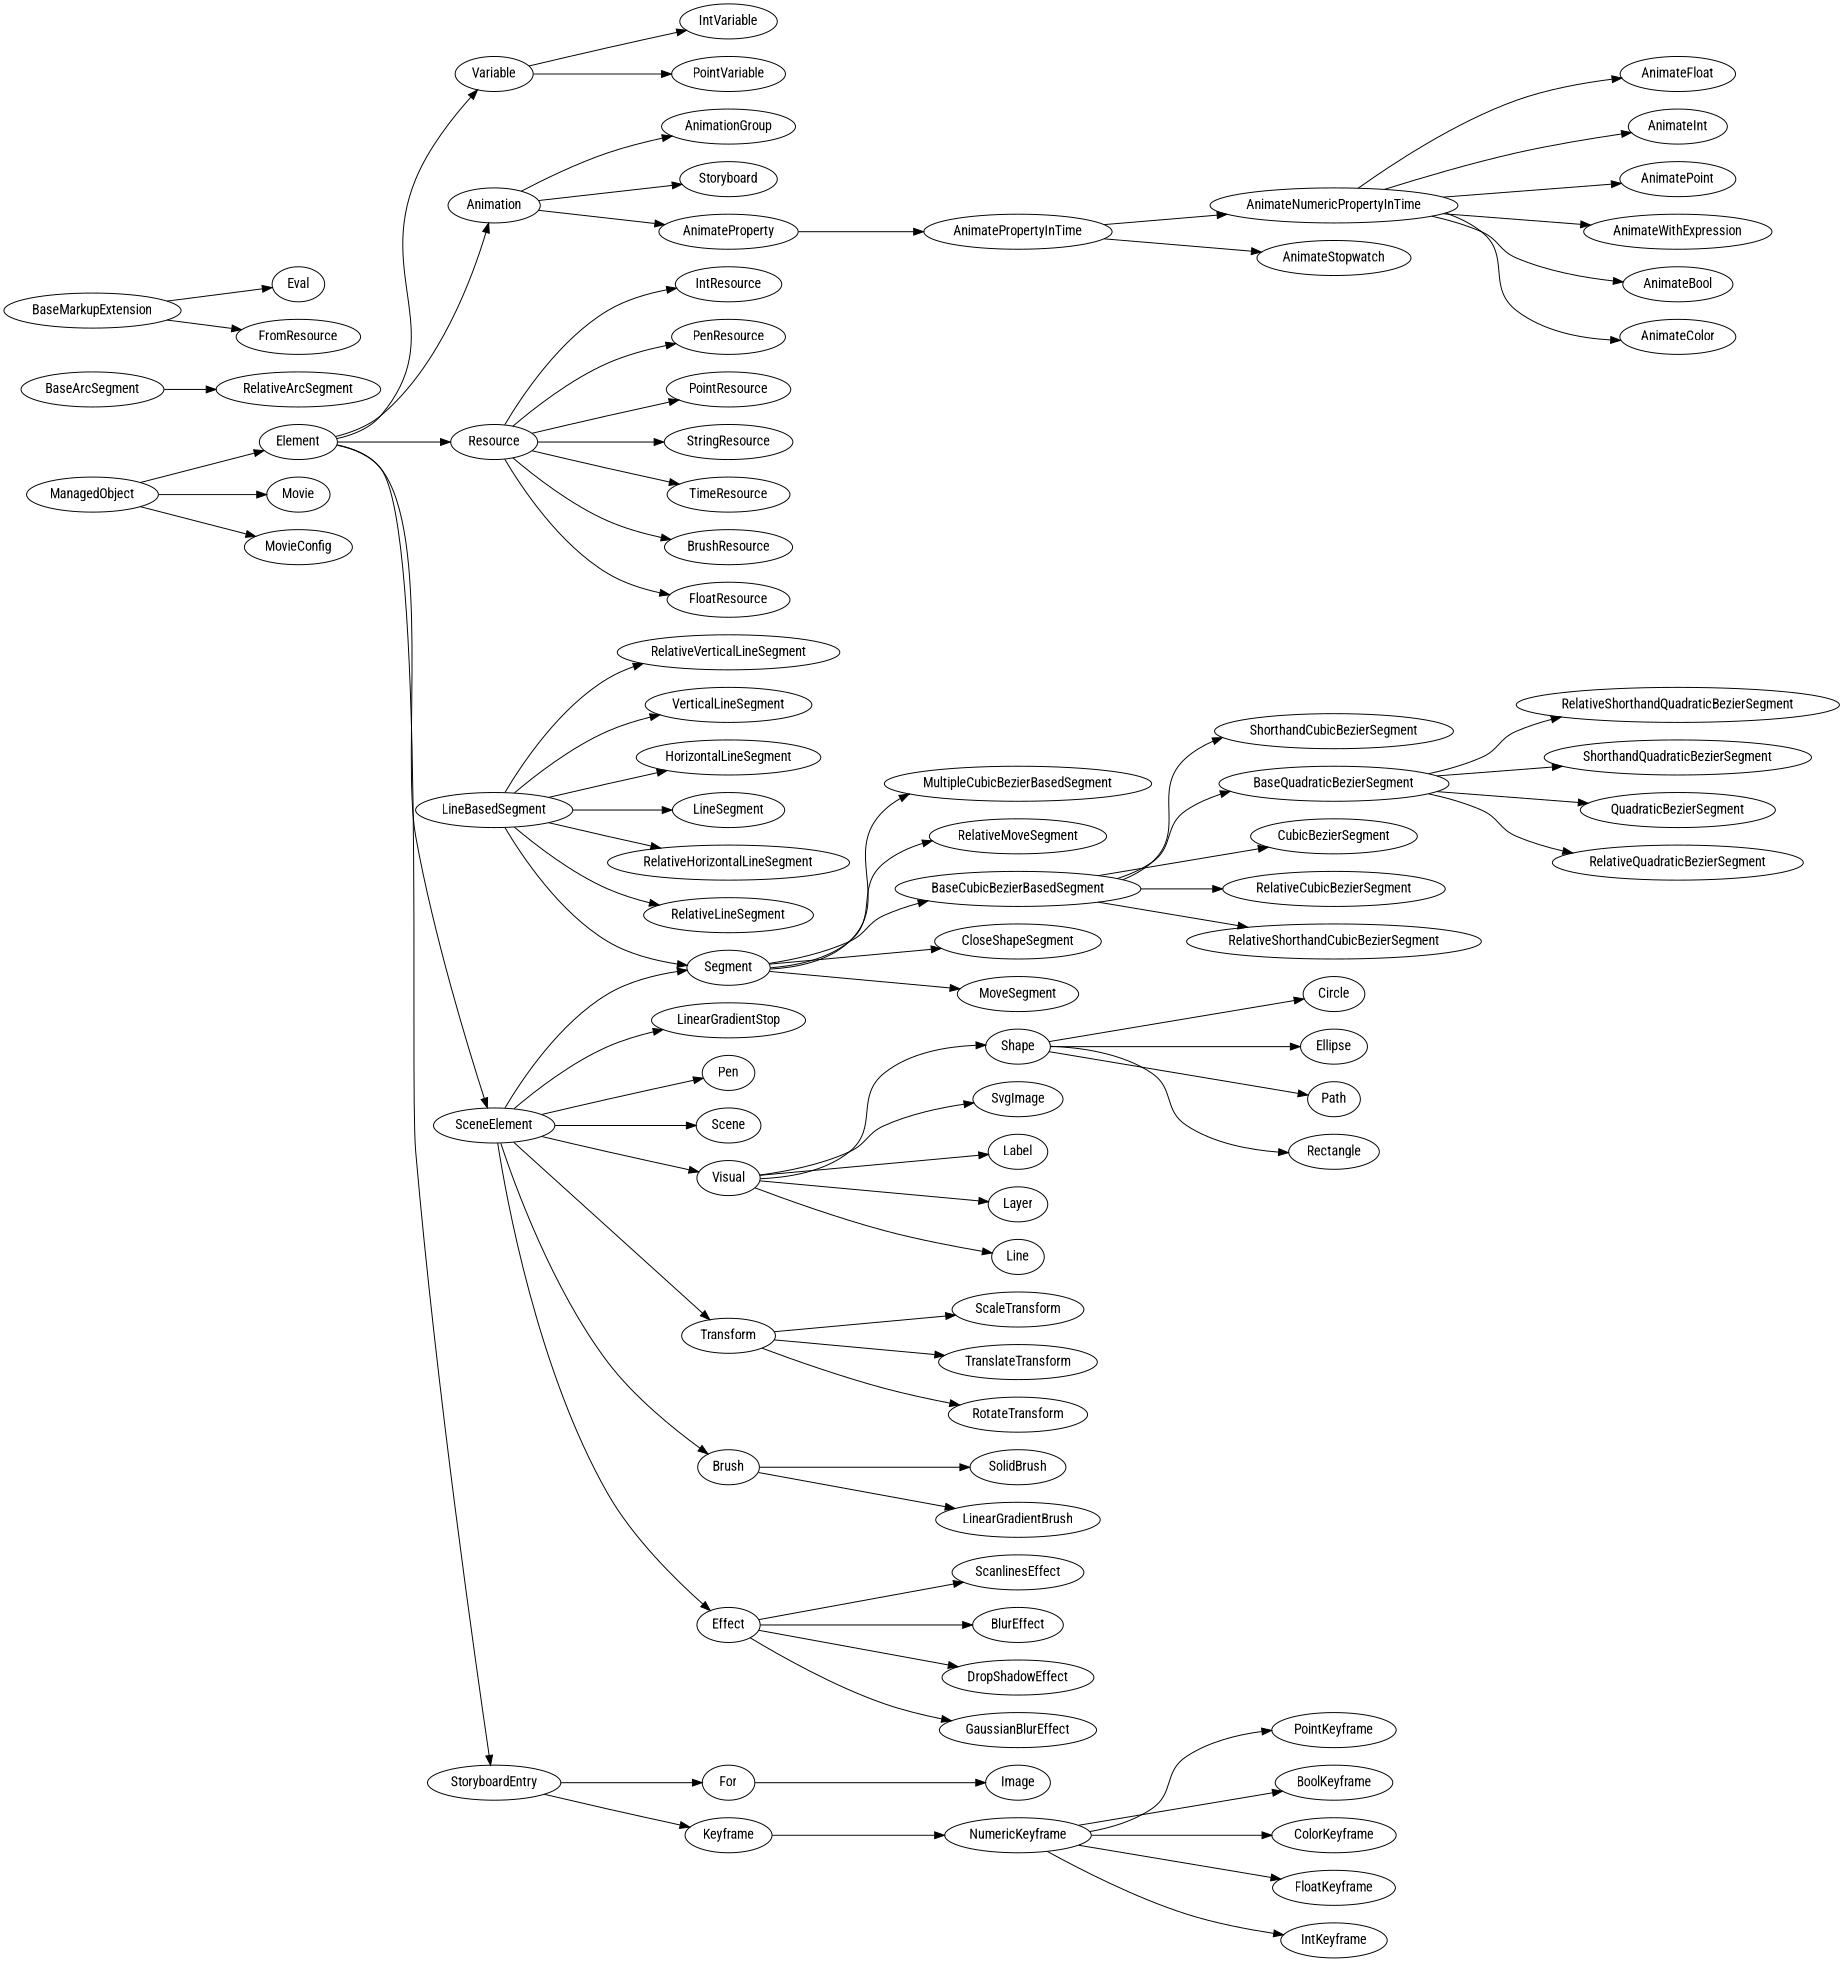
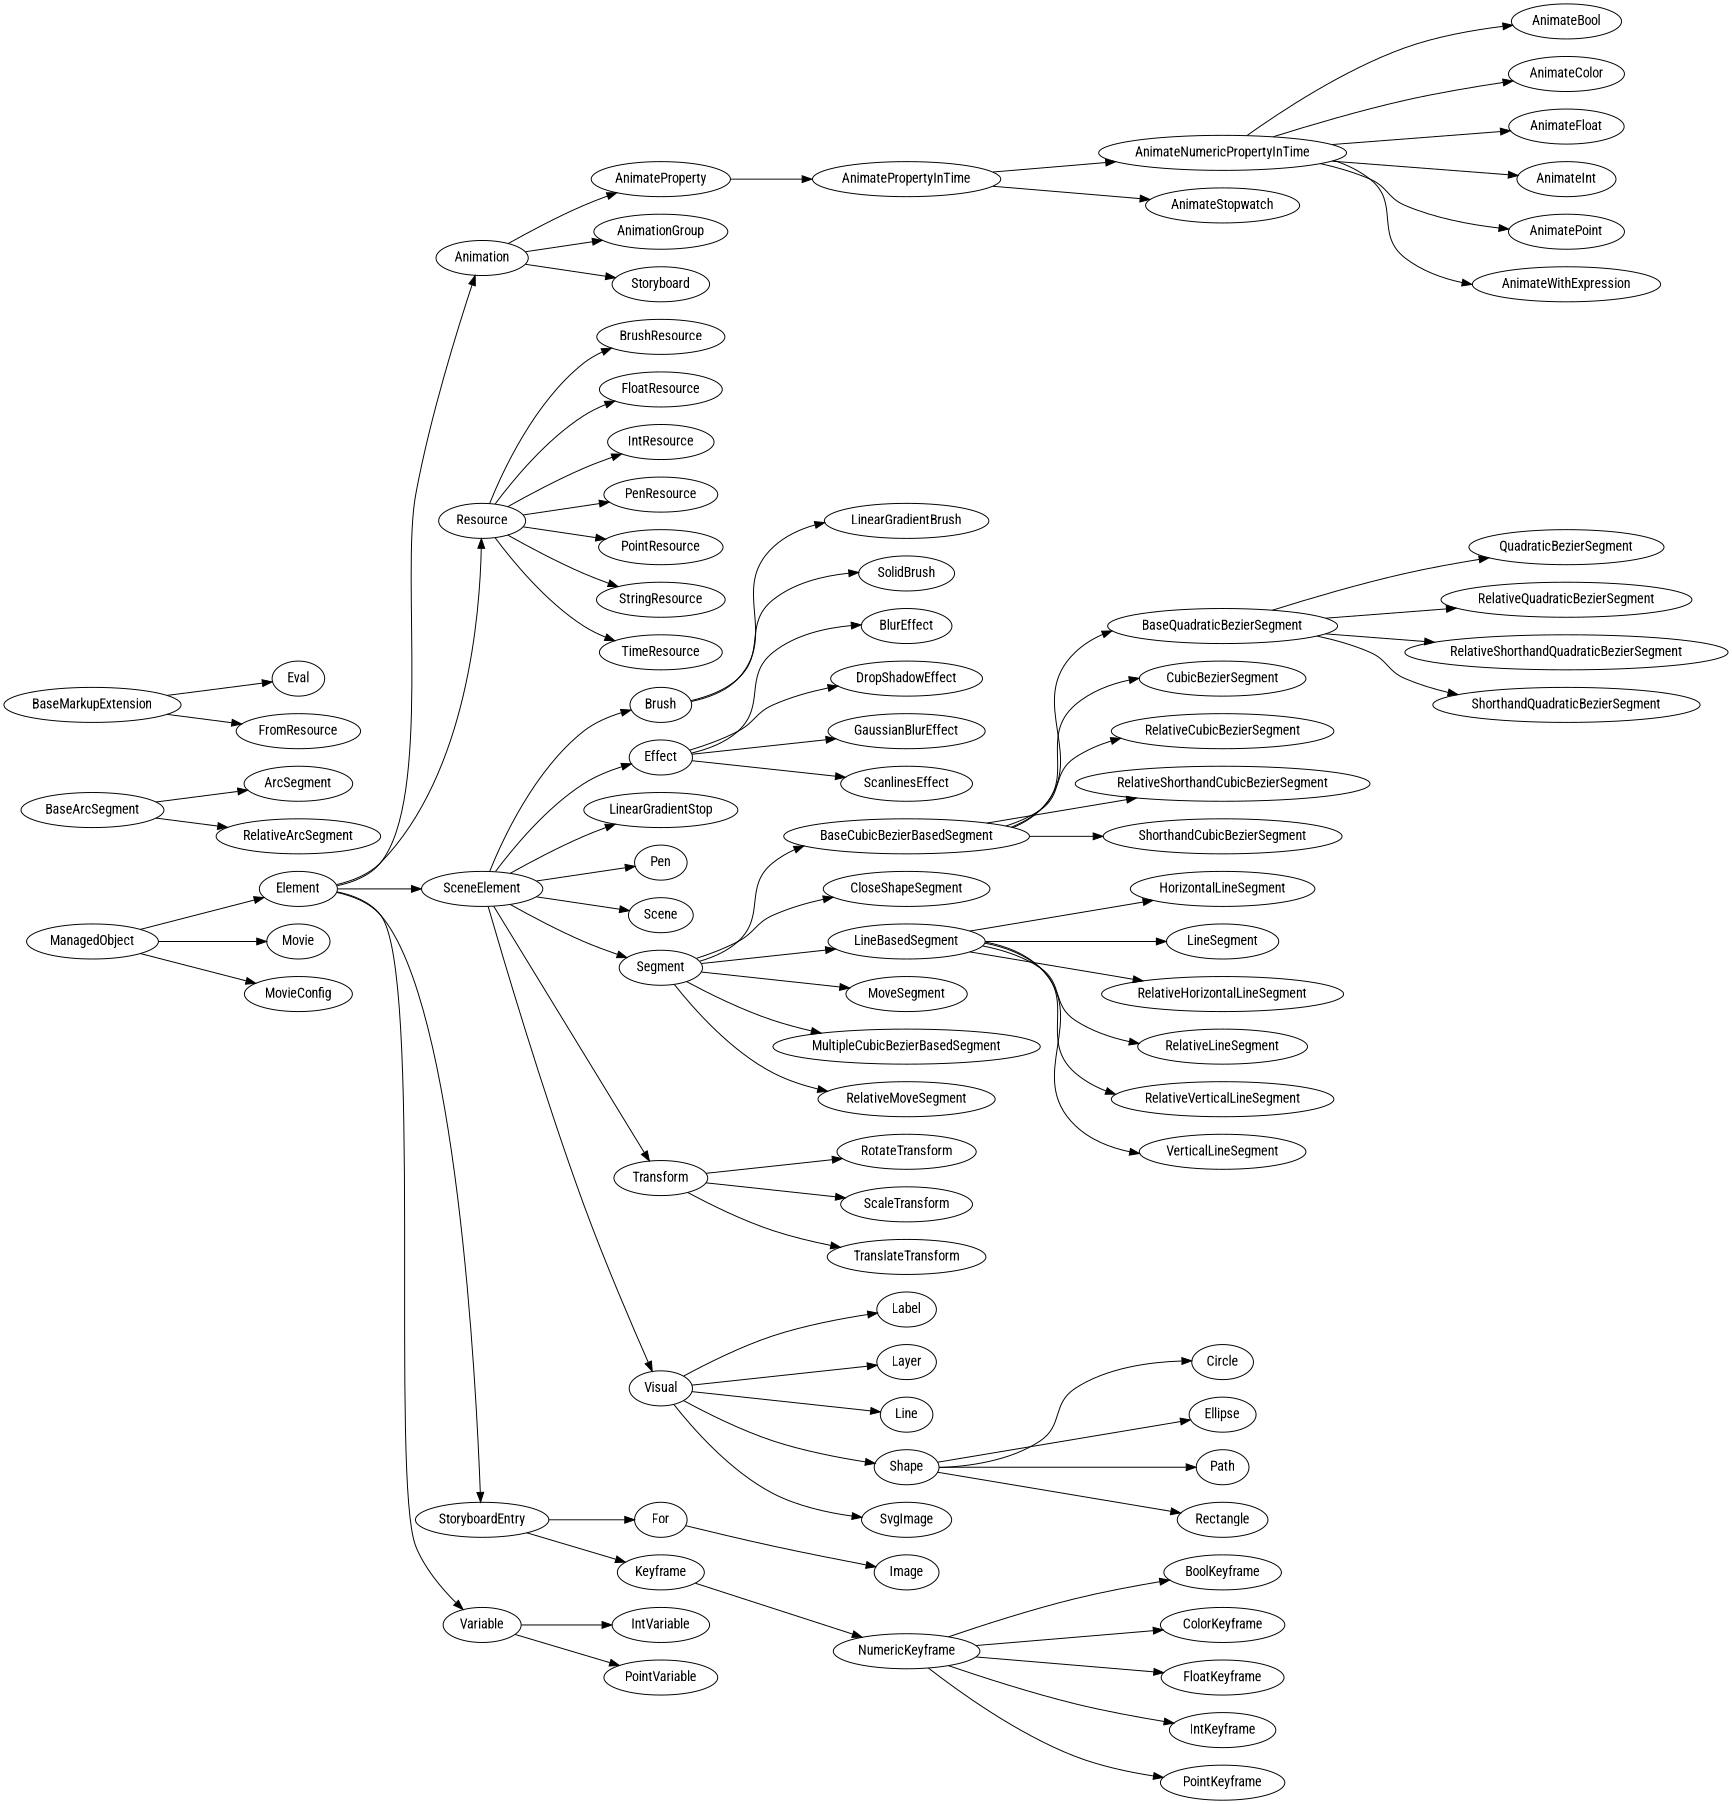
  digraph {
    fontname="Roboto Condensed"
    rankdir=LR
    node [fontname="Roboto Condensed"]
    edge [fontname="Roboto Condensed"]
    n1 [label=AnimateBool]
    n2 [label=AnimateColor]
    n3 [label=AnimateFloat]
    n4 [label=AnimateInt]
    n5 [label=AnimateNumericPropertyInTime]
    n6 [label=AnimatePoint]
    n7 [label=AnimateWithExpression]
    n8 [label=AnimateProperty]
    n9 [label=AnimatePropertyInTime]
    n10 [label=AnimateStopwatch]
    n11 [label=Animation]
    n12 [label=AnimationGroup]
    n13 [label=Storyboard]
+   n14 [label=ArcSegment]
    n15 [label=BaseArcSegment]
    n16 [label=RelativeArcSegment]
    n17 [label=BaseCubicBezierBasedSegment]
    n18 [label=BaseQuadraticBezierSegment]
    n19 [label=CubicBezierSegment]
    n20 [label=RelativeCubicBezierSegment]
    n21 [label=RelativeShorthandCubicBezierSegment]
    n22 [label=ShorthandCubicBezierSegment]
    n23 [label=QuadraticBezierSegment]
    n24 [label=RelativeQuadraticBezierSegment]
    n25 [label=RelativeShorthandQuadraticBezierSegment]
    n26 [label=ShorthandQuadraticBezierSegment]
    n27 [label=BlurEffect]
    n28 [label=BoolKeyframe]
    n29 [label=Brush]
    n30 [label=LinearGradientBrush]
    n31 [label=SolidBrush]
    n32 [label=BrushResource]
    n33 [label=Circle]
    n34 [label=CloseShapeSegment]
    n35 [label=ColorKeyframe]
    n36 [label=DropShadowEffect]
    n37 [label=Effect]
    n38 [label=GaussianBlurEffect]
    n39 [label=ScanlinesEffect]
    n40 [label=Element]
    n41 [label=Resource]
    n42 [label=SceneElement]
    n43 [label=StoryboardEntry]
    n44 [label=Variable]
    n45 [label=FloatResource]
    n46 [label=IntResource]
    n47 [label=PenResource]
    n48 [label=PointResource]
    n49 [label=StringResource]
    n50 [label=TimeResource]
    n51 [label=LinearGradientStop]
    n52 [label=Pen]
    n53 [label=Scene]
    n54 [label=Segment]
    n55 [label=Transform]
    n56 [label=Visual]
    n57 [label=For]
    n58 [label=Keyframe]
    n59 [label=IntVariable]
    n60 [label=PointVariable]
    n61 [label=Ellipse]
    n62 [label=Eval]
    n63 [label=FloatKeyframe]
    n64 [label=Image]
    n65 [label=FromResource]
    n66 [label=HorizontalLineSegment]
    n67 [label=IntKeyframe]
    n68 [label=NumericKeyframe]
    n69 [label=PointKeyframe]
    n70 [label=Label]
    n71 [label=Layer]
    n72 [label=Line]
    n73 [label=LineBasedSegment]
    n74 [label=LineSegment]
    n75 [label=RelativeHorizontalLineSegment]
    n76 [label=RelativeLineSegment]
    n77 [label=RelativeVerticalLineSegment]
    n78 [label=VerticalLineSegment]
    n79 [label=MoveSegment]
    n80 [label=Movie]
    n81 [label=MovieConfig]
    n82 [label=MultipleCubicBezierBasedSegment]
    n83 [label=Path]
    n84 [label=Rectangle]
    n85 [label=RelativeMoveSegment]
    n86 [label=RotateTransform]
    n87 [label=ScaleTransform]
    n88 [label=TranslateTransform]
    n89 [label=Shape]
    n90 [label=SvgImage]
    n91 [label=ManagedObject]
    n92 [label=BaseMarkupExtension]
    n5 -> n1
    n5 -> n2
    n5 -> n3
    n5 -> n4
    n5 -> n6
    n5 -> n7
    n8 -> n9
    n9 -> n5
    n9 -> n10
    n11 -> n8
    n11 -> n12
    n11 -> n13
+   n15 -> n14
    n15 -> n16
    n17 -> n18
    n17 -> n19
    n17 -> n20
    n17 -> n21
    n17 -> n22
    n18 -> n23
    n18 -> n24
    n18 -> n25
    n18 -> n26
    n29 -> n30
    n29 -> n31
    n37 -> n27
    n37 -> n36
    n37 -> n38
    n37 -> n39
    n40 -> n11
    n40 -> n41
    n40 -> n42
    n40 -> n43
    n40 -> n44
    n41 -> n32
    n41 -> n45
    n41 -> n46
    n41 -> n47
    n41 -> n48
    n41 -> n49
    n41 -> n50
    n42 -> n29
    n42 -> n37
    n42 -> n51
    n42 -> n52
    n42 -> n53
    n42 -> n54
    n42 -> n55
    n42 -> n56
    n43 -> n57
    n43 -> n58
    n44 -> n59
    n44 -> n60
    n54 -> n17
    n54 -> n34
-   n73 -> n54
+   n54 -> n73
    n54 -> n79
    n54 -> n82
    n54 -> n85
    n55 -> n86
    n55 -> n87
    n55 -> n88
    n56 -> n70
    n56 -> n71
    n56 -> n72
    n56 -> n89
    n56 -> n90
    n57 -> n64
    n58 -> n68
    n68 -> n28
    n68 -> n35
    n68 -> n63
    n68 -> n67
    n68 -> n69
    n73 -> n66
    n73 -> n74
    n73 -> n75
    n73 -> n76
    n73 -> n77
    n73 -> n78
    n89 -> n33
    n89 -> n61
    n89 -> n83
    n89 -> n84
    n91 -> n40
    n91 -> n80
    n91 -> n81
    n92 -> n62
    n92 -> n65
  }
